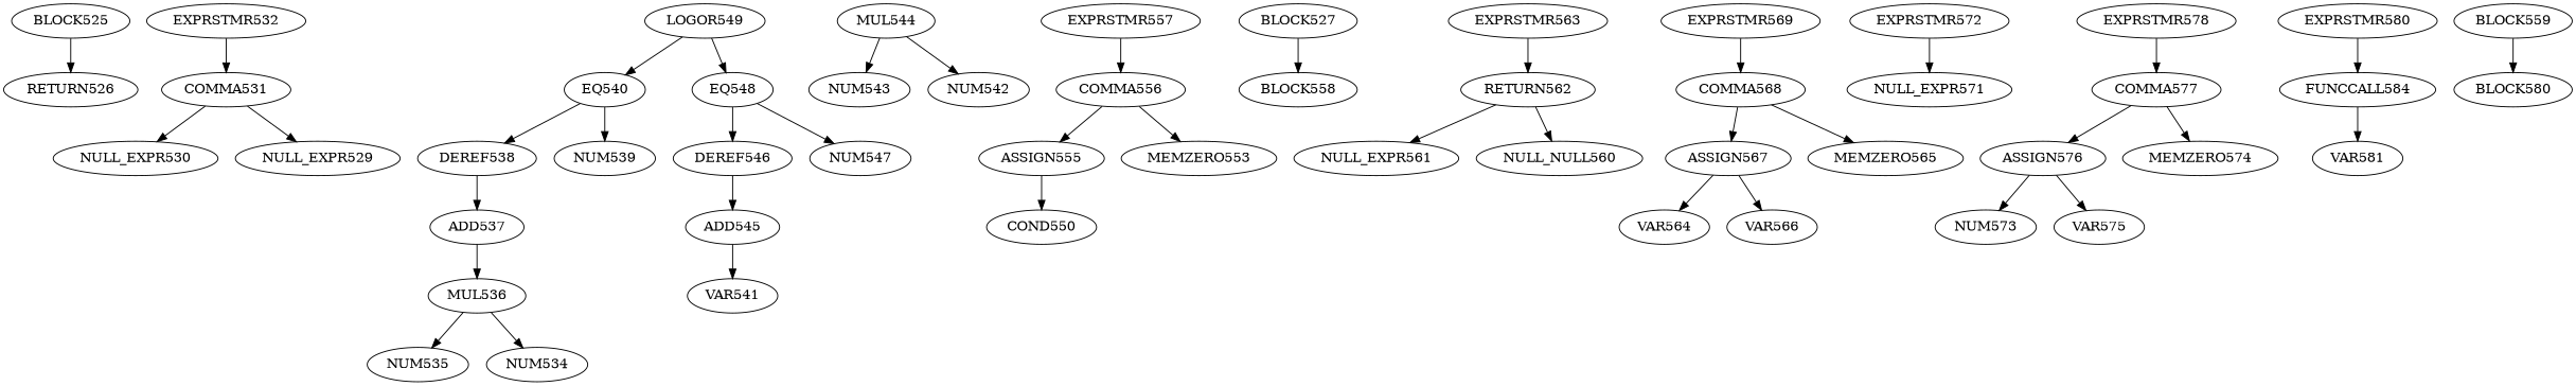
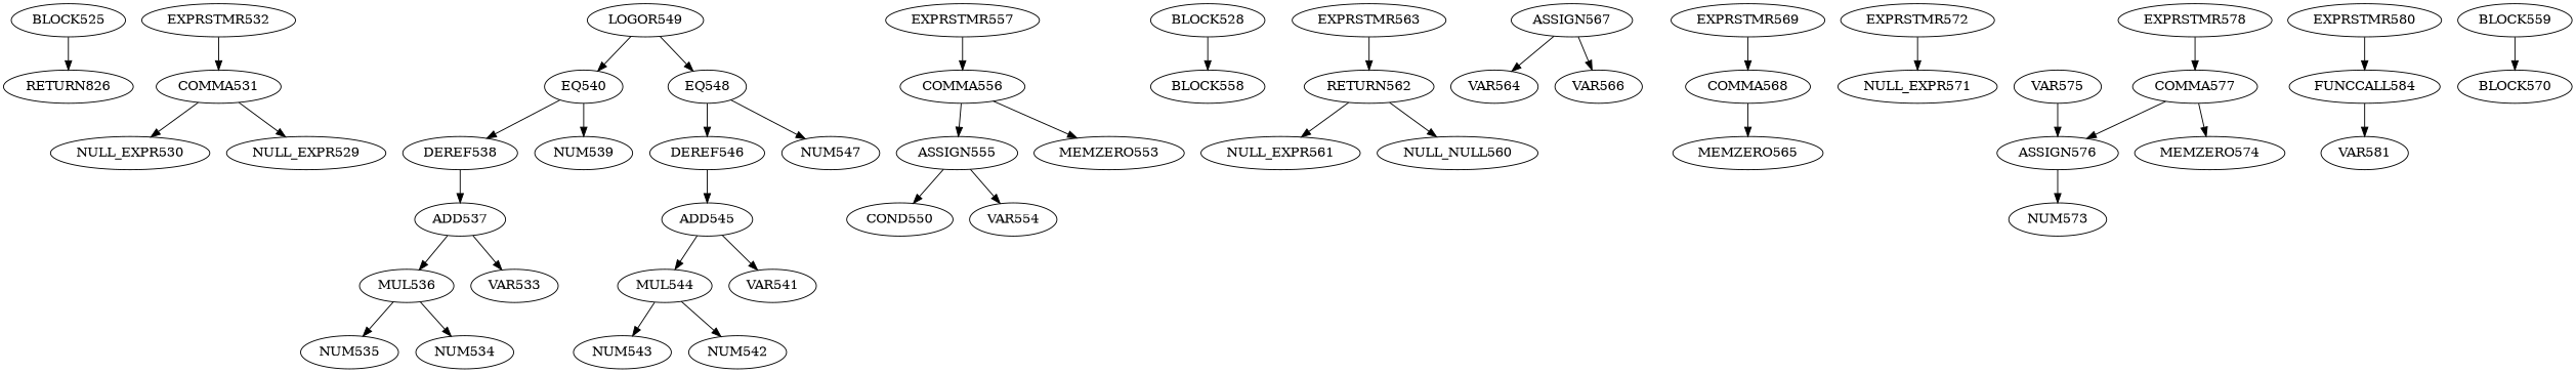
  digraph {
    BLOCK525
-   RETURN526
+   RETURN526 [label=RETURN826]
    COMMA531
    NULL_EXPR530
    NULL_EXPR529
    EXPRSTMR532
    MUL536
    NUM535
    NUM534
    ADD537
+   VAR533
    DEREF538
    EQ540
    NUM539
    MUL544
    NUM543
    NUM542
    ADD545
    VAR541
    DEREF546
    EQ548
    NUM547
    LOGOR549
    ASSIGN555
    COND550
+   VAR554
    COMMA556
    MEMZERO553
    EXPRSTMR557
-   BLOCK528 [label=BLOCK527]
+   BLOCK528
    BLOCK558
    n32 [label=RETURN562]
    NULL_EXPR561
    n34 [label=NULL_NULL560]
    EXPRSTMR563
    ASSIGN567
    VAR564
    VAR566
    COMMA568
    MEMZERO565
    EXPRSTMR569
    EXPRSTMR572
    NULL_EXPR571
    ASSIGN576
    NUM573
    VAR575
    COMMA577
    MEMZERO574
    EXPRSTMR578
    FUNCCALL584
    VAR581
    EXPRSTMR580
    BLOCK559
-   BLOCK570 [label=BLOCK580]
+   BLOCK570
    BLOCK525 -> RETURN526
    COMMA531 -> NULL_EXPR530
    COMMA531 -> NULL_EXPR529
    EXPRSTMR532 -> COMMA531
    MUL536 -> NUM535
    MUL536 -> NUM534
    ADD537 -> MUL536
+   ADD537 -> VAR533
    DEREF538 -> ADD537
    EQ540 -> DEREF538
    EQ540 -> NUM539
    MUL544 -> NUM543
    MUL544 -> NUM542
+   ADD545 -> MUL544
    ADD545 -> VAR541
    DEREF546 -> ADD545
    EQ548 -> DEREF546
    EQ548 -> NUM547
    LOGOR549 -> EQ540
    LOGOR549 -> EQ548
    ASSIGN555 -> COND550
+   ASSIGN555 -> VAR554
    COMMA556 -> ASSIGN555
    COMMA556 -> MEMZERO553
    EXPRSTMR557 -> COMMA556
    BLOCK528 -> BLOCK558
    n32 -> NULL_EXPR561
    n32 -> n34
    EXPRSTMR563 -> n32
    ASSIGN567 -> VAR564
    ASSIGN567 -> VAR566
-   COMMA568 -> ASSIGN567
    COMMA568 -> MEMZERO565
    EXPRSTMR569 -> COMMA568
    EXPRSTMR572 -> NULL_EXPR571
    ASSIGN576 -> NUM573
-   ASSIGN576 -> VAR575
+   VAR575 -> ASSIGN576
    COMMA577 -> ASSIGN576
    COMMA577 -> MEMZERO574
    EXPRSTMR578 -> COMMA577
    FUNCCALL584 -> VAR581
    EXPRSTMR580 -> FUNCCALL584
    BLOCK559 -> BLOCK570
  }
